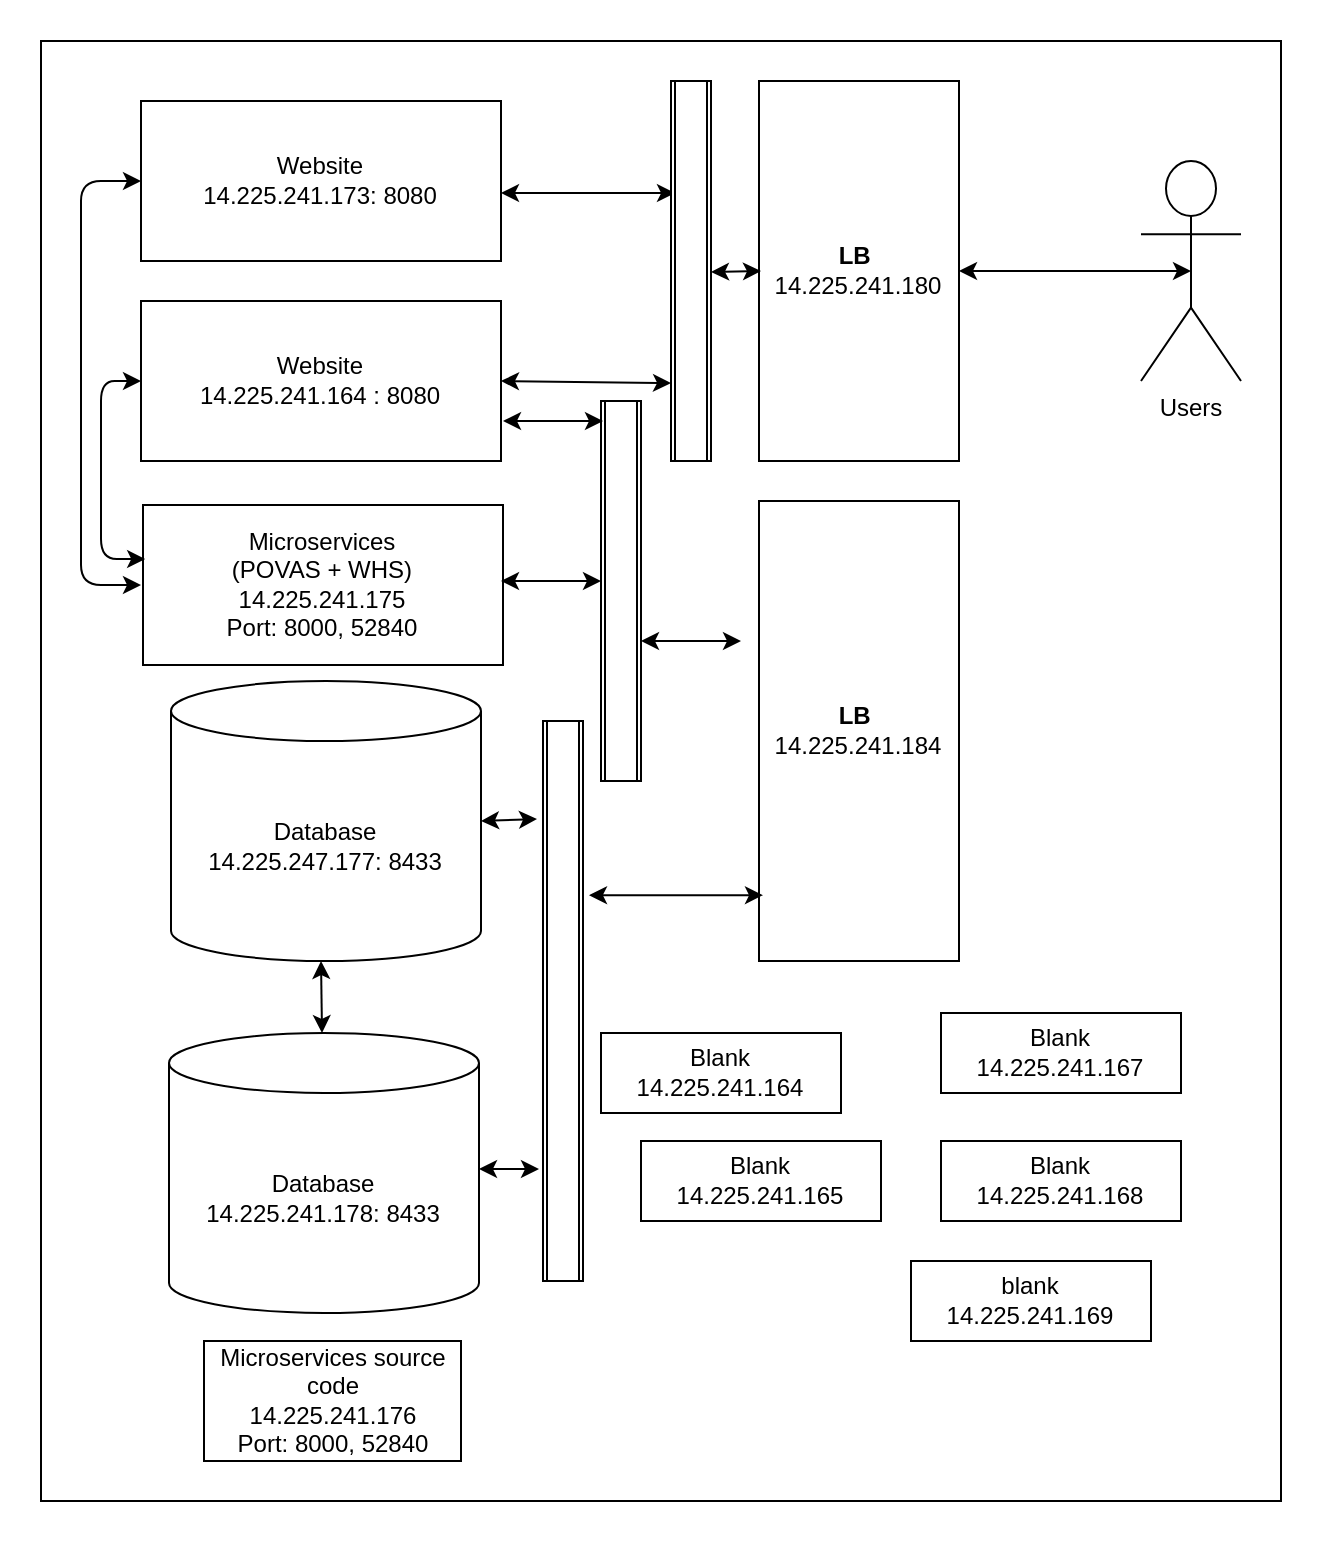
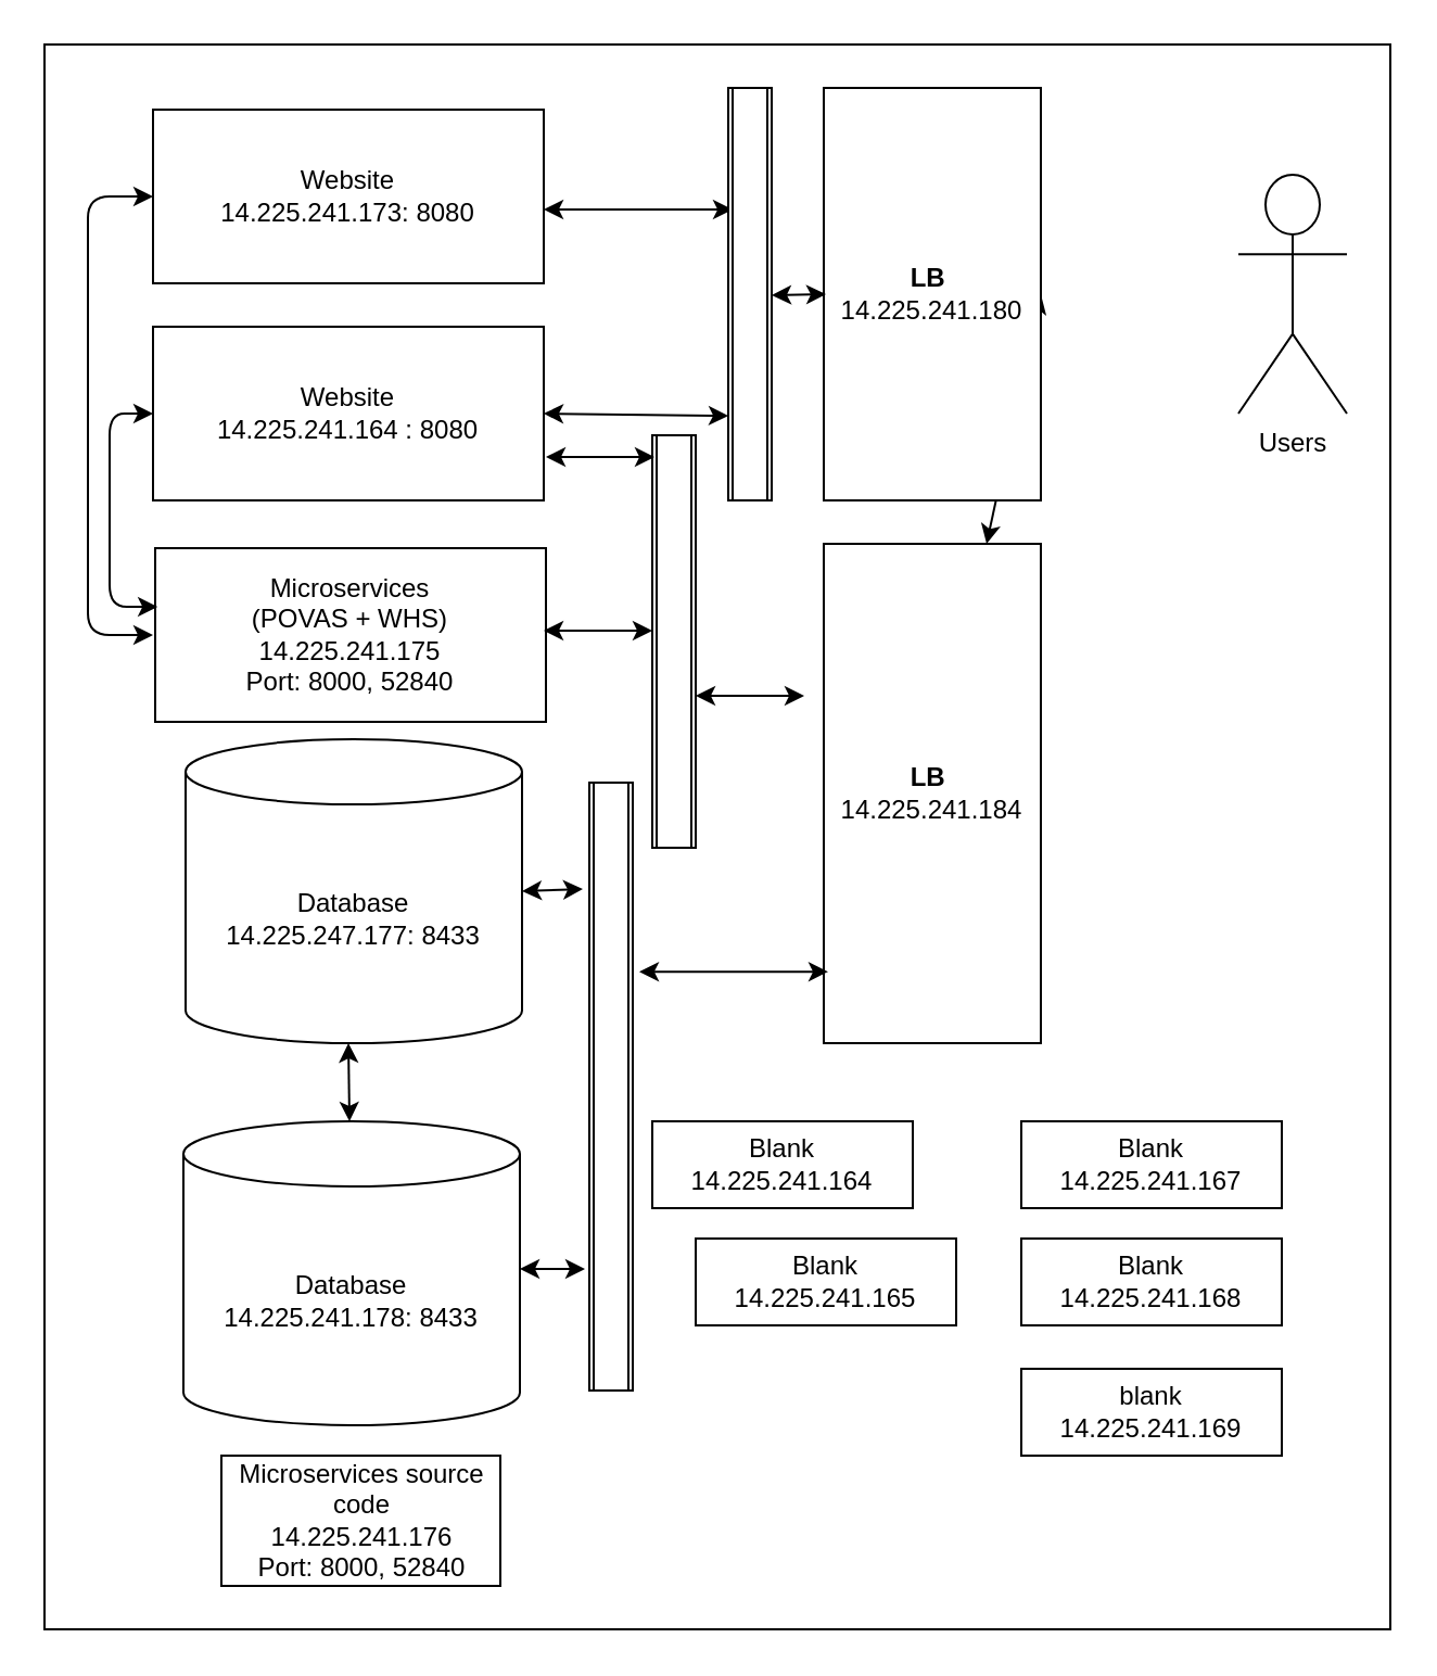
  <mxCell id="0" />
  <mxCell id="1" parent="0" />
  <mxCell id="2" value="" style="rounded=0;whiteSpace=wrap;html=1;" vertex="1" parent="1"><mxGeometry x="20" y="20" width="620" height="730" as="geometry" /></mxCell>
  <mxCell id="3" value="Database&lt;br&gt;14.225.247.177: 8433" style="shape=cylinder3;whiteSpace=wrap;html=1;boundedLbl=1;backgroundOutline=1;size=15;" vertex="1" parent="1"><mxGeometry x="85" y="340" width="155" height="140" as="geometry" /></mxCell>
  <mxCell id="4" value="Website&lt;br&gt;14.225.241.173: 8080" style="rounded=0;whiteSpace=wrap;html=1;" vertex="1" parent="1"><mxGeometry x="70" y="50" width="180" height="80" as="geometry" /></mxCell>
  <mxCell id="5" value="Website&lt;br&gt;14.225.241.164 : 8080" style="rounded=0;whiteSpace=wrap;html=1;" vertex="1" parent="1"><mxGeometry x="70" y="150" width="180" height="80" as="geometry" /></mxCell>
  <mxCell id="6" value="Microservices&lt;br&gt;(POVAS + WHS)&lt;br&gt;14.225.241.175&lt;br&gt;Port: 8000, 52840" style="rounded=0;whiteSpace=wrap;html=1;" vertex="1" parent="1"><mxGeometry x="71" y="252" width="180" height="80" as="geometry" /></mxCell>
  <mxCell id="7" value="&lt;div&gt;&lt;span&gt;&lt;b&gt;LB&amp;nbsp;&lt;/b&gt;&lt;/span&gt;&lt;/div&gt;&lt;div style=&quot;text-align: justify&quot;&gt;&lt;span&gt;14.225.241.184&lt;/span&gt;&lt;/div&gt;" style="rounded=90;whiteSpace=wrap;html=1;" vertex="1" parent="1"><mxGeometry x="379" y="250" width="100" height="230" as="geometry" /></mxCell>
  <mxCell id="8" value="" style="endArrow=classic;startArrow=classic;html=1;entryX=0.1;entryY=0.295;entryDx=0;entryDy=0;entryPerimeter=0;" edge="1" parent="1" target="28"><mxGeometry width="50" height="50" relative="1" as="geometry"><mxPoint x="250" y="96" as="sourcePoint" /><mxPoint x="300" y="96" as="targetPoint" /><Array as="points" /></mxGeometry></mxCell>
  <mxCell id="9" value="" style="endArrow=classic;startArrow=classic;html=1;exitX=1;exitY=0.5;exitDx=0;exitDy=0;entryX=0;entryY=0.795;entryDx=0;entryDy=0;entryPerimeter=0;" edge="1" parent="1" source="5" target="28"><mxGeometry width="50" height="50" relative="1" as="geometry"><mxPoint x="320" y="290" as="sourcePoint" /><mxPoint x="300" y="190" as="targetPoint" /></mxGeometry></mxCell>
  <mxCell id="10" value="" style="endArrow=classic;startArrow=classic;html=1;" edge="1" parent="1"><mxGeometry width="50" height="50" relative="1" as="geometry"><mxPoint x="250" y="290" as="sourcePoint" /><mxPoint x="300" y="290" as="targetPoint" /></mxGeometry></mxCell>
  <mxCell id="11" value="" style="endArrow=classic;startArrow=classic;html=1;exitX=1.15;exitY=0.311;exitDx=0;exitDy=0;exitPerimeter=0;entryX=0.02;entryY=0.857;entryDx=0;entryDy=0;entryPerimeter=0;" edge="1" parent="1" source="17" target="7"><mxGeometry width="50" height="50" relative="1" as="geometry"><mxPoint x="310" y="410" as="sourcePoint" /><mxPoint x="380" y="410" as="targetPoint" /></mxGeometry></mxCell>
  <mxCell id="12" value="Users" style="shape=umlActor;verticalLabelPosition=bottom;verticalAlign=top;html=1;outlineConnect=0;" vertex="1" parent="1"><mxGeometry x="570" y="80" width="50" height="110" as="geometry" /></mxCell>
- <mxCell id="13" value="" style="endArrow=classic;startArrow=classic;html=1;entryX=0.5;entryY=0.5;entryDx=0;entryDy=0;entryPerimeter=0;exitX=1;exitY=0.5;exitDx=0;exitDy=0;" edge="1" parent="1" source="25" target="12"><mxGeometry width="50" height="50" relative="1" as="geometry"><mxPoint x="520" y="290" as="sourcePoint" /><mxPoint x="570" y="240" as="targetPoint" /></mxGeometry></mxCell>
+ <mxCell id="13" value="" style="endArrow=classic;startArrow=classic;html=1;exitX=1;exitY=0.5;exitDx=0;exitDy=0;" edge="1" parent="1" source="25" target="7"><mxGeometry width="50" height="50" relative="1" as="geometry"><mxPoint x="520" y="290" as="sourcePoint" /><mxPoint x="570" y="240" as="targetPoint" /></mxGeometry></mxCell>
  <mxCell id="14" value="Blank&lt;br&gt;14.225.241.164" style="rounded=0;whiteSpace=wrap;html=1;" vertex="1" parent="1"><mxGeometry x="300" y="516" width="120" height="40" as="geometry" /></mxCell>
  <mxCell id="15" value="Database&lt;br&gt;14.225.241.178: 8433" style="shape=cylinder3;whiteSpace=wrap;html=1;boundedLbl=1;backgroundOutline=1;size=15;" vertex="1" parent="1"><mxGeometry x="84" y="516" width="155" height="140" as="geometry" /></mxCell>
  <mxCell id="16" value="" style="endArrow=classic;startArrow=classic;html=1;" edge="1" parent="1" source="15"><mxGeometry width="50" height="50" relative="1" as="geometry"><mxPoint x="110" y="530" as="sourcePoint" /><mxPoint x="160" y="480" as="targetPoint" /></mxGeometry></mxCell>
  <mxCell id="17" value="" style="shape=process;whiteSpace=wrap;html=1;backgroundOutline=1;" vertex="1" parent="1"><mxGeometry x="271" y="360" width="20" height="280" as="geometry" /></mxCell>
  <mxCell id="18" value="" style="endArrow=classic;startArrow=classic;html=1;exitX=1;exitY=0.5;exitDx=0;exitDy=0;exitPerimeter=0;entryX=-0.15;entryY=0.175;entryDx=0;entryDy=0;entryPerimeter=0;" edge="1" parent="1" source="3" target="17"><mxGeometry width="50" height="50" relative="1" as="geometry"><mxPoint x="330" y="360" as="sourcePoint" /><mxPoint x="370" y="330" as="targetPoint" /></mxGeometry></mxCell>
  <mxCell id="19" value="" style="endArrow=classic;startArrow=classic;html=1;" edge="1" parent="1"><mxGeometry width="50" height="50" relative="1" as="geometry"><mxPoint x="239" y="584" as="sourcePoint" /><mxPoint x="269" y="584" as="targetPoint" /></mxGeometry></mxCell>
  <mxCell id="20" value="Microservices source code&lt;br&gt;14.225.241.176&lt;br&gt;Port: 8000, 52840" style="rounded=0;whiteSpace=wrap;html=1;" vertex="1" parent="1"><mxGeometry x="101.5" y="670" width="128.5" height="60" as="geometry" /></mxCell>
  <mxCell id="21" value="Blank&lt;br&gt;14.225.241.165" style="rounded=0;whiteSpace=wrap;html=1;" vertex="1" parent="1"><mxGeometry x="320" y="570" width="120" height="40" as="geometry" /></mxCell>
- <mxCell id="22" value="Blank&lt;br&gt;14.225.241.167" style="rounded=0;whiteSpace=wrap;html=1;" vertex="1" parent="1"><mxGeometry x="470" y="506" width="120" height="40" as="geometry" /></mxCell>
+ <mxCell id="22" value="Blank&lt;br&gt;14.225.241.167" style="rounded=0;whiteSpace=wrap;html=1;" vertex="1" parent="1"><mxGeometry x="470" y="516" width="120" height="40" as="geometry" /></mxCell>
  <mxCell id="23" value="Blank&lt;br&gt;14.225.241.168" style="rounded=0;whiteSpace=wrap;html=1;" vertex="1" parent="1"><mxGeometry x="470" y="570" width="120" height="40" as="geometry" /></mxCell>
- <mxCell id="24" value="blank&lt;br&gt;14.225.241.169" style="rounded=0;whiteSpace=wrap;html=1;" vertex="1" parent="1"><mxGeometry x="455" y="630" width="120" height="40" as="geometry" /></mxCell>
+ <mxCell id="24" value="blank&lt;br&gt;14.225.241.169" style="rounded=0;whiteSpace=wrap;html=1;" vertex="1" parent="1"><mxGeometry x="470" y="630" width="120" height="40" as="geometry" /></mxCell>
  <mxCell id="25" value="&lt;div&gt;&lt;span&gt;&lt;b&gt;LB&amp;nbsp;&lt;/b&gt;&lt;/span&gt;&lt;/div&gt;&lt;div style=&quot;text-align: justify&quot;&gt;&lt;span&gt;14.225.241.180&lt;/span&gt;&lt;/div&gt;" style="rounded=90;whiteSpace=wrap;html=1;" vertex="1" parent="1"><mxGeometry x="379" y="40" width="100" height="190" as="geometry" /></mxCell>
  <mxCell id="26" value="" style="endArrow=classic;startArrow=classic;html=1;fontFamily=Helvetica;fontSize=11;fontColor=#000000;align=center;strokeColor=#000000;" edge="1" parent="1" target="4"><mxGeometry width="50" height="50" relative="1" as="geometry"><mxPoint x="70" y="292" as="sourcePoint" /><mxPoint x="370" y="310" as="targetPoint" /><Array as="points"><mxPoint x="40" y="292" /><mxPoint x="40" y="90" /></Array></mxGeometry></mxCell>
  <mxCell id="27" value="" style="endArrow=classic;startArrow=classic;html=1;entryX=0;entryY=0.5;entryDx=0;entryDy=0;exitX=0.006;exitY=0.338;exitDx=0;exitDy=0;exitPerimeter=0;" edge="1" parent="1" source="6" target="5"><mxGeometry width="50" height="50" relative="1" as="geometry"><mxPoint x="320" y="360" as="sourcePoint" /><mxPoint x="370" y="310" as="targetPoint" /><Array as="points"><mxPoint x="50" y="279" /><mxPoint x="50" y="190" /></Array></mxGeometry></mxCell>
  <mxCell id="28" value="" style="shape=process;whiteSpace=wrap;html=1;backgroundOutline=1;" vertex="1" parent="1"><mxGeometry x="335" y="40" width="20" height="190" as="geometry" /></mxCell>
  <mxCell id="29" value="" style="endArrow=classic;startArrow=classic;html=1;exitX=1;exitY=0.5;exitDx=0;exitDy=0;exitPerimeter=0;" edge="1" parent="1"><mxGeometry width="50" height="50" relative="1" as="geometry"><mxPoint x="355" y="135.5" as="sourcePoint" /><mxPoint x="380" y="135" as="targetPoint" /></mxGeometry></mxCell>
  <mxCell id="30" value="" style="shape=process;whiteSpace=wrap;html=1;backgroundOutline=1;" vertex="1" parent="1"><mxGeometry x="300" y="200" width="20" height="190" as="geometry" /></mxCell>
  <mxCell id="31" value="" style="endArrow=classic;startArrow=classic;html=1;" edge="1" parent="1"><mxGeometry width="50" height="50" relative="1" as="geometry"><mxPoint x="251" y="210" as="sourcePoint" /><mxPoint x="301" y="210" as="targetPoint" /></mxGeometry></mxCell>
  <mxCell id="32" value="" style="endArrow=classic;startArrow=classic;html=1;" edge="1" parent="1"><mxGeometry width="50" height="50" relative="1" as="geometry"><mxPoint x="320" y="320" as="sourcePoint" /><mxPoint x="370" y="320" as="targetPoint" /></mxGeometry></mxCell>
